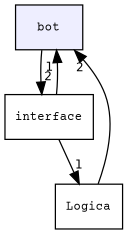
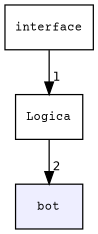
  digraph {
    compound=true
    fontname="Courier Prime"
    node [fontname="Courier Prime" fontsize=10 shape=box]
    edge [fontname="Courier Prime" headlabel=2 labeldistance=1.5 labelfontname=Helvetica labelfontsize=10]
    n1 [fillcolor="#eeeeff" label=bot pencolor=black style=filled]
    n2 [label=interface]
    n3 [label=Logica]
-   n1 -> n2
-   n2 -> n1 [headlabel=1]
    n2 -> n3 [headlabel=1]
    n3 -> n1
  }
